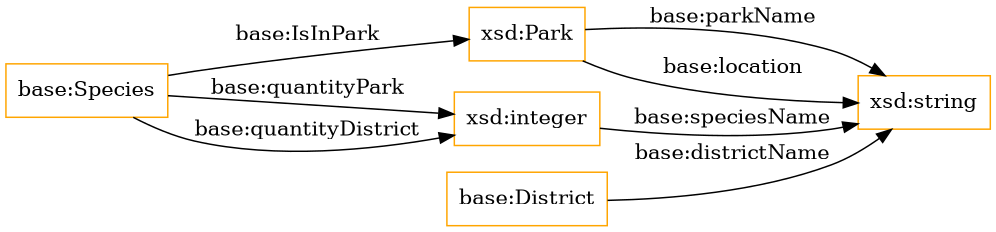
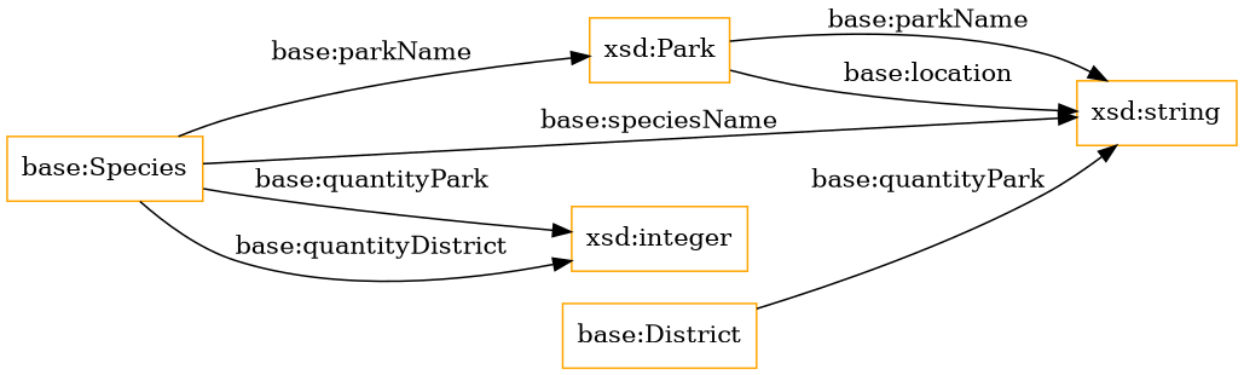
  digraph {
    rankdir=LR
    node [color=orange shape=rectangle]
    n1 [label="xsd:Park"]
    "base:Species"
    "xsd:string"
    "xsd:integer"
    "base:District"
    n1 -> "xsd:string" [label="base:parkName"]
    n1 -> "xsd:string" [label="base:location"]
-   "base:Species" -> n1 [label="base:IsInPark"]
-   "xsd:integer" -> "xsd:string" [label="base:speciesName"]
+   "base:Species" -> n1 [label="base:parkName"]
+   "base:Species" -> "xsd:string" [label="base:speciesName"]
    "base:Species" -> "xsd:integer" [label="base:quantityPark"]
    "base:Species" -> "xsd:integer" [label="base:quantityDistrict"]
-   "base:District" -> "xsd:string" [label="base:districtName"]
+   "base:District" -> "xsd:string" [label="base:quantityPark"]
  }
